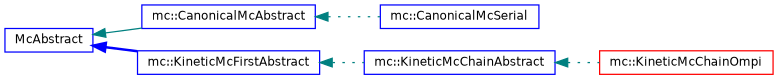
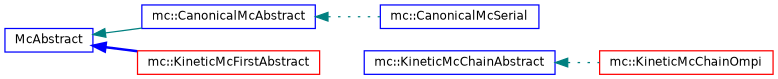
  digraph {
    rankdir=LR
    node [color=blue fillcolor=white fontname=Helvetica fontsize=10 shape=box style=filled]
    edge [color=teal dir=back fontname=Helvetica fontsize=10 labelfontname=Helvetica labelfontsize=10 style=dotted]
    n1 [height=0.2 label=McAbstract width=0.4]
    n2 [height=0.2 label="mc::CanonicalMcAbstract" width=0.4]
-   n3 [height=0.2 label="mc::KineticMcFirstAbstract" width=0.4]
+   n3 [color=red height=0.2 label="mc::KineticMcFirstAbstract" width=0.4]
    n4 [height=0.2 label="mc::CanonicalMcSerial" width=0.4]
    n5 [height=0.2 label="mc::KineticMcChainAbstract" width=0.4]
    n6 [color=red height=0.2 label="mc::KineticMcChainOmpi" width=0.4]
    n1 -> n2 [style=solid]
    n1 -> n3 [color=blue style=bold]
    n2 -> n4
-   n3 -> n5
    n5 -> n6
  }
